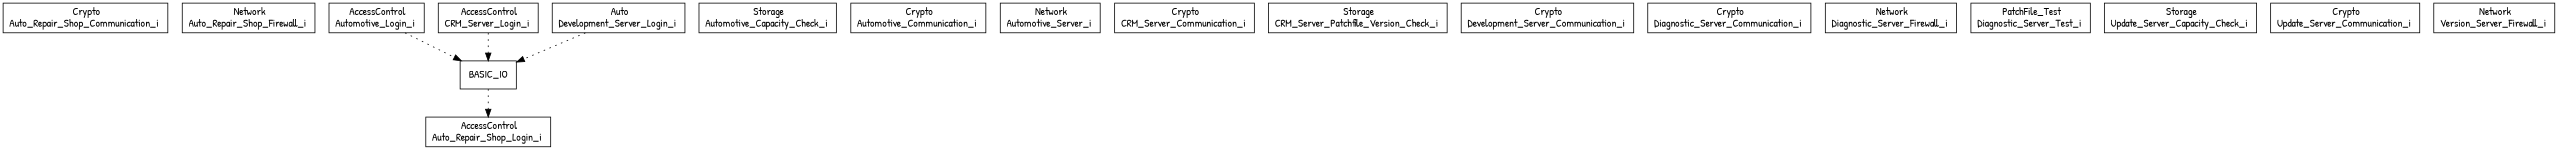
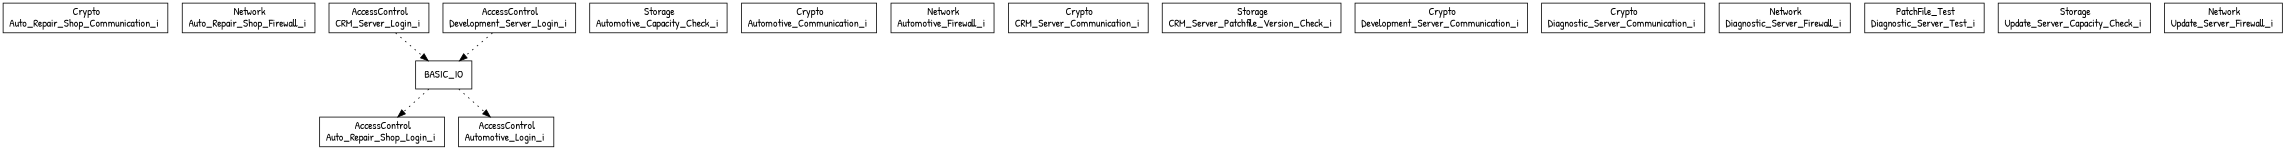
  digraph {
    fontname="Patrick Hand"
    node [fontname="Patrick Hand" shape=box]
    edge [fontname="Patrick Hand" style=dotted]
    n1 [label=" Crypto\nAuto_Repair_Shop_Communication_i "]
    n2 [label=" Network\nAuto_Repair_Shop_Firewall_i "]
    n3 [label=" AccessControl\nAuto_Repair_Shop_Login_i "]
    n4 [label=" BASIC_IO "]
    n5 [label=" Storage\nAutomotive_Capacity_Check_i "]
    n6 [label=" Crypto\nAutomotive_Communication_i "]
-   n7 [label=" Network\nAutomotive_Server_i "]
+   n7 [label=" Network\nAutomotive_Firewall_i "]
    n8 [label=" AccessControl\nAutomotive_Login_i "]
    n9 [label=" Crypto\nCRM_Server_Communication_i "]
    n10 [label=" AccessControl\nCRM_Server_Login_i "]
    n11 [label=" Storage\nCRM_Server_Patchfile_Version_Check_i "]
    n12 [label=" Crypto\nDevelopment_Server_Communication_i "]
-   n13 [label=" Auto\nDevelopment_Server_Login_i "]
+   n13 [label=" AccessControl\nDevelopment_Server_Login_i "]
    n14 [label=" Crypto\nDiagnostic_Server_Communication_i "]
    n15 [label=" Network\nDiagnostic_Server_Firewall_i "]
    n16 [label=" PatchFile_Test\nDiagnostic_Server_Test_i "]
    n17 [label=" Storage\nUpdate_Server_Capacity_Check_i "]
-   n18 [label=" Crypto\nUpdate_Server_Communication_i "]
-   n19 [label=" Network\nVersion_Server_Firewall_i "]
+   n19 [label=" Network\nUpdate_Server_Firewall_i "]
    n4 -> n3
-   n8 -> n4
+   n4 -> n8
    n10 -> n4
    n13 -> n4
  }
